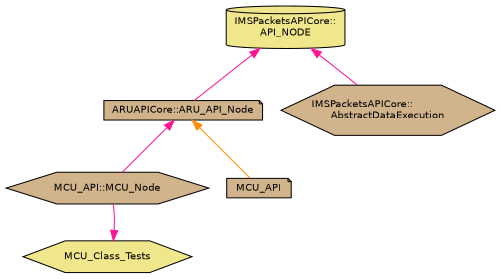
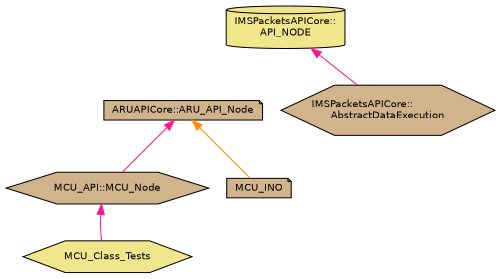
  digraph {
    node [color=black fillcolor=tan fontname=Helvetica fontsize=10 shape=hexagon style=filled]
    edge [color=deeppink dir=back fontname=Helvetica fontsize=10 labelfontname=Helvetica labelfontsize=10 style=solid]
    n1 [fontcolor=black height=0.2 label="MCU_API::MCU_Node" width=0.4]
    n2 [fillcolor=khaki height=0.2 label=MCU_Class_Tests width=0.4]
-   n3 [height=0.2 label=MCU_API shape=note width=0.4]
+   n3 [height=0.2 label=MCU_INO shape=note width=0.4]
    n4 [height=0.2 label="ARUAPICore::ARU_API_Node" shape=note width=0.4]
    n5 [fillcolor=khaki height=0.2 label="IMSPacketsAPICore::\lAPI_NODE" shape=cylinder width=0.4]
    n6 [height=0.2 label="IMSPacketsAPICore::\lAbstractDataExecution" width=0.4]
-   n2 -> n1
+   n1 -> n2
    n4 -> n1
    n4 -> n3 [color=darkorange]
-   n5 -> n4
    n5 -> n6
  }
